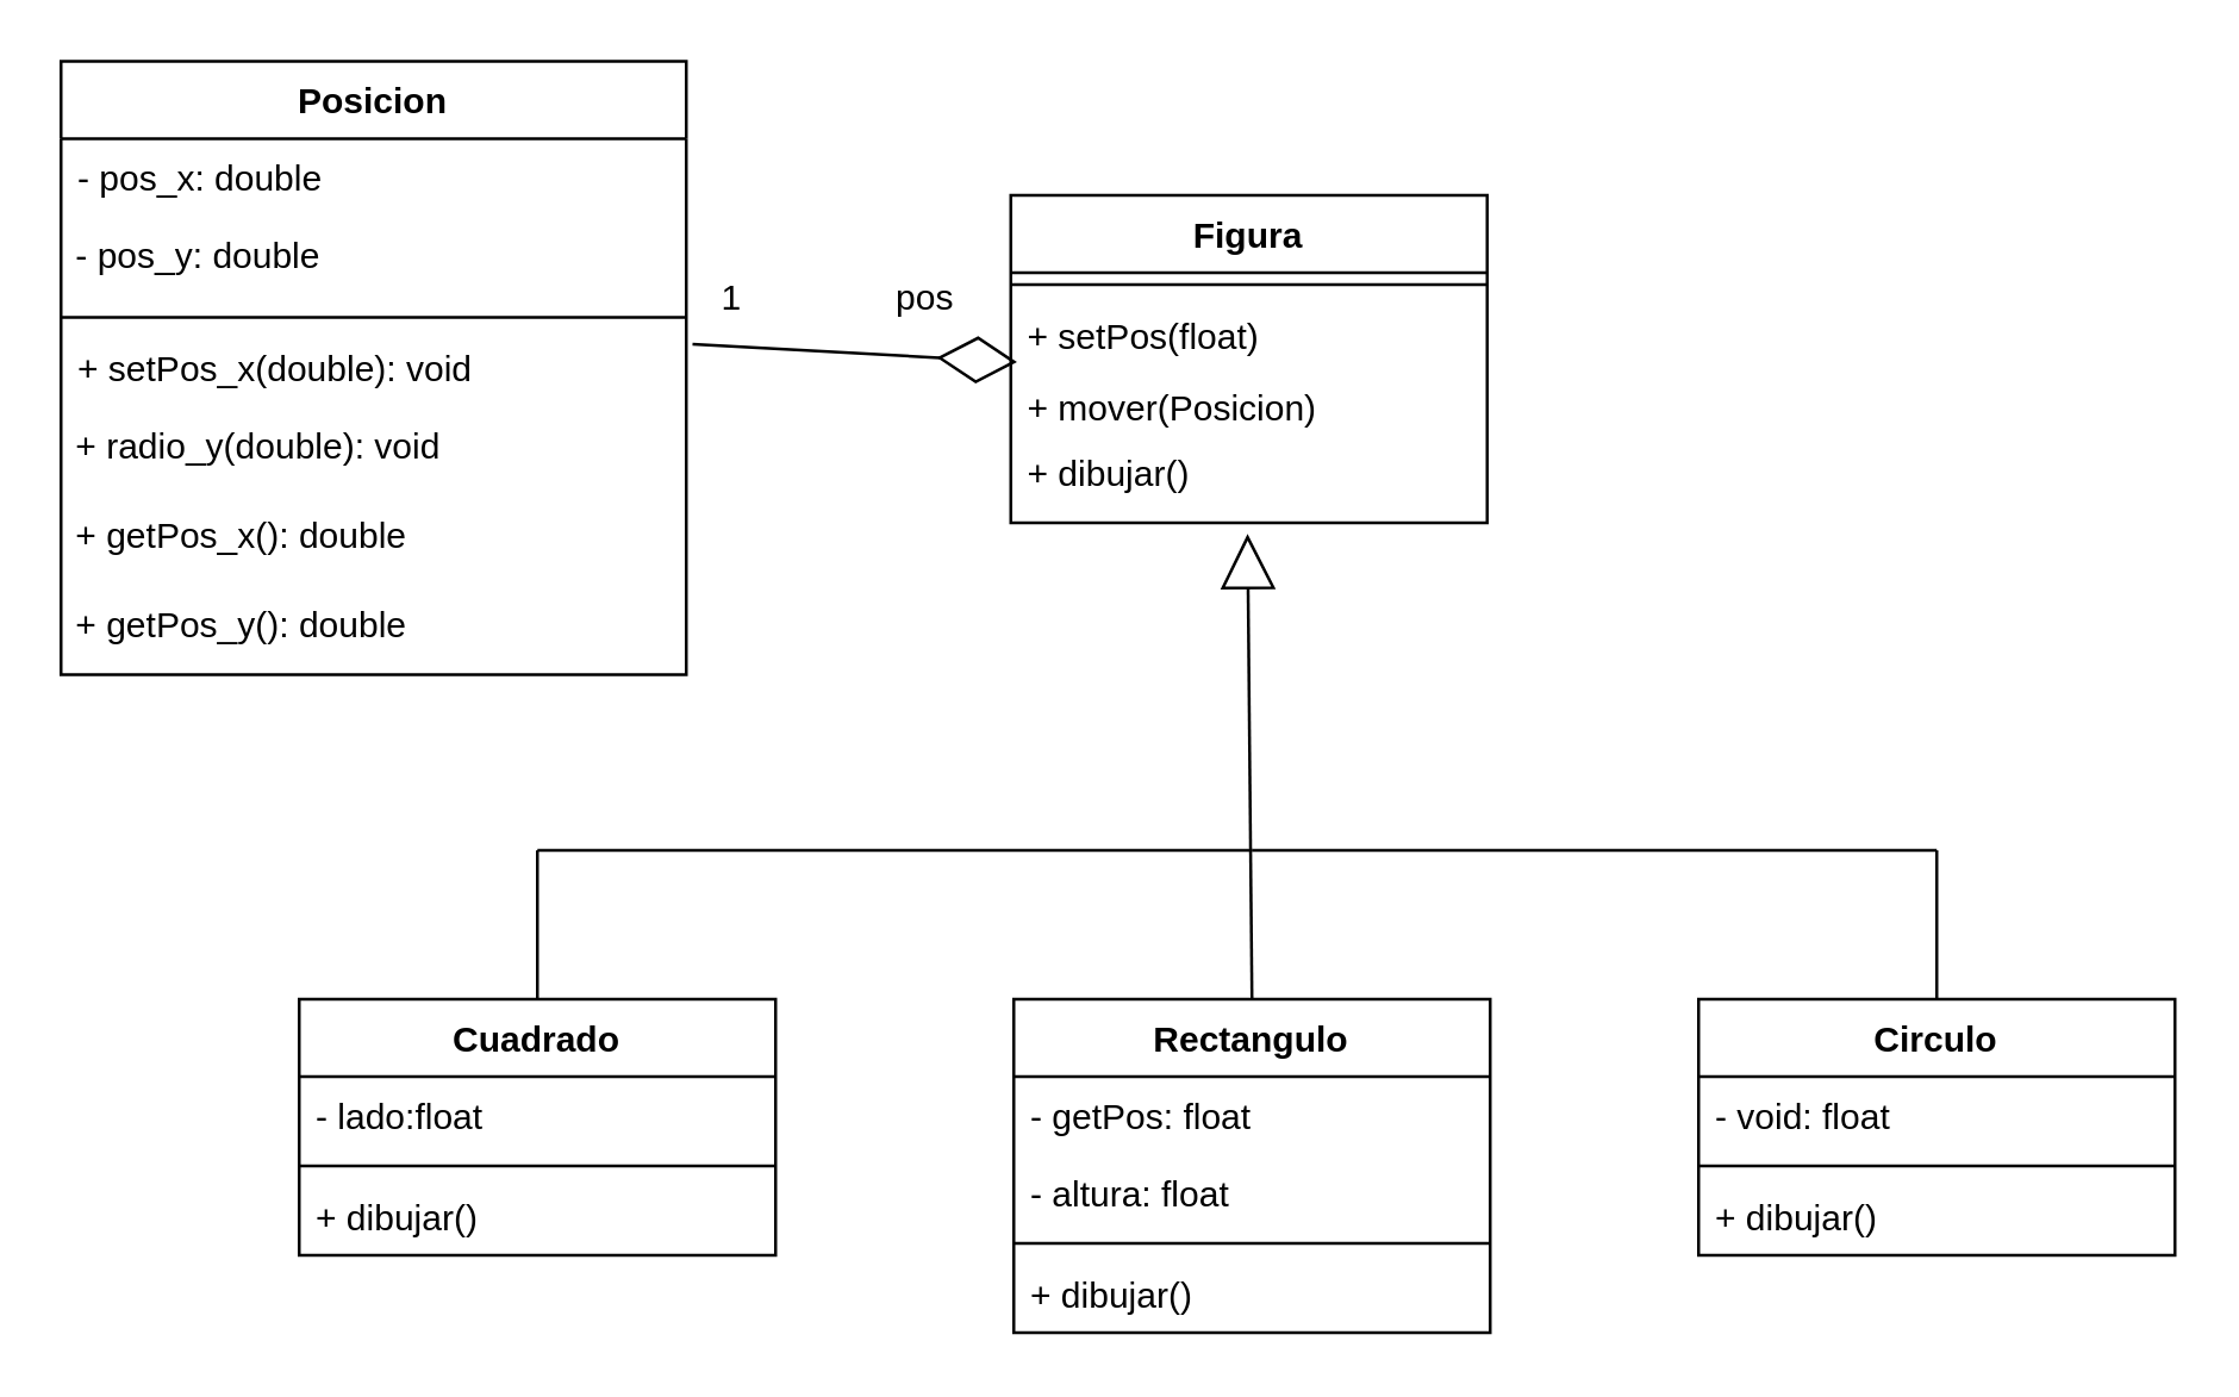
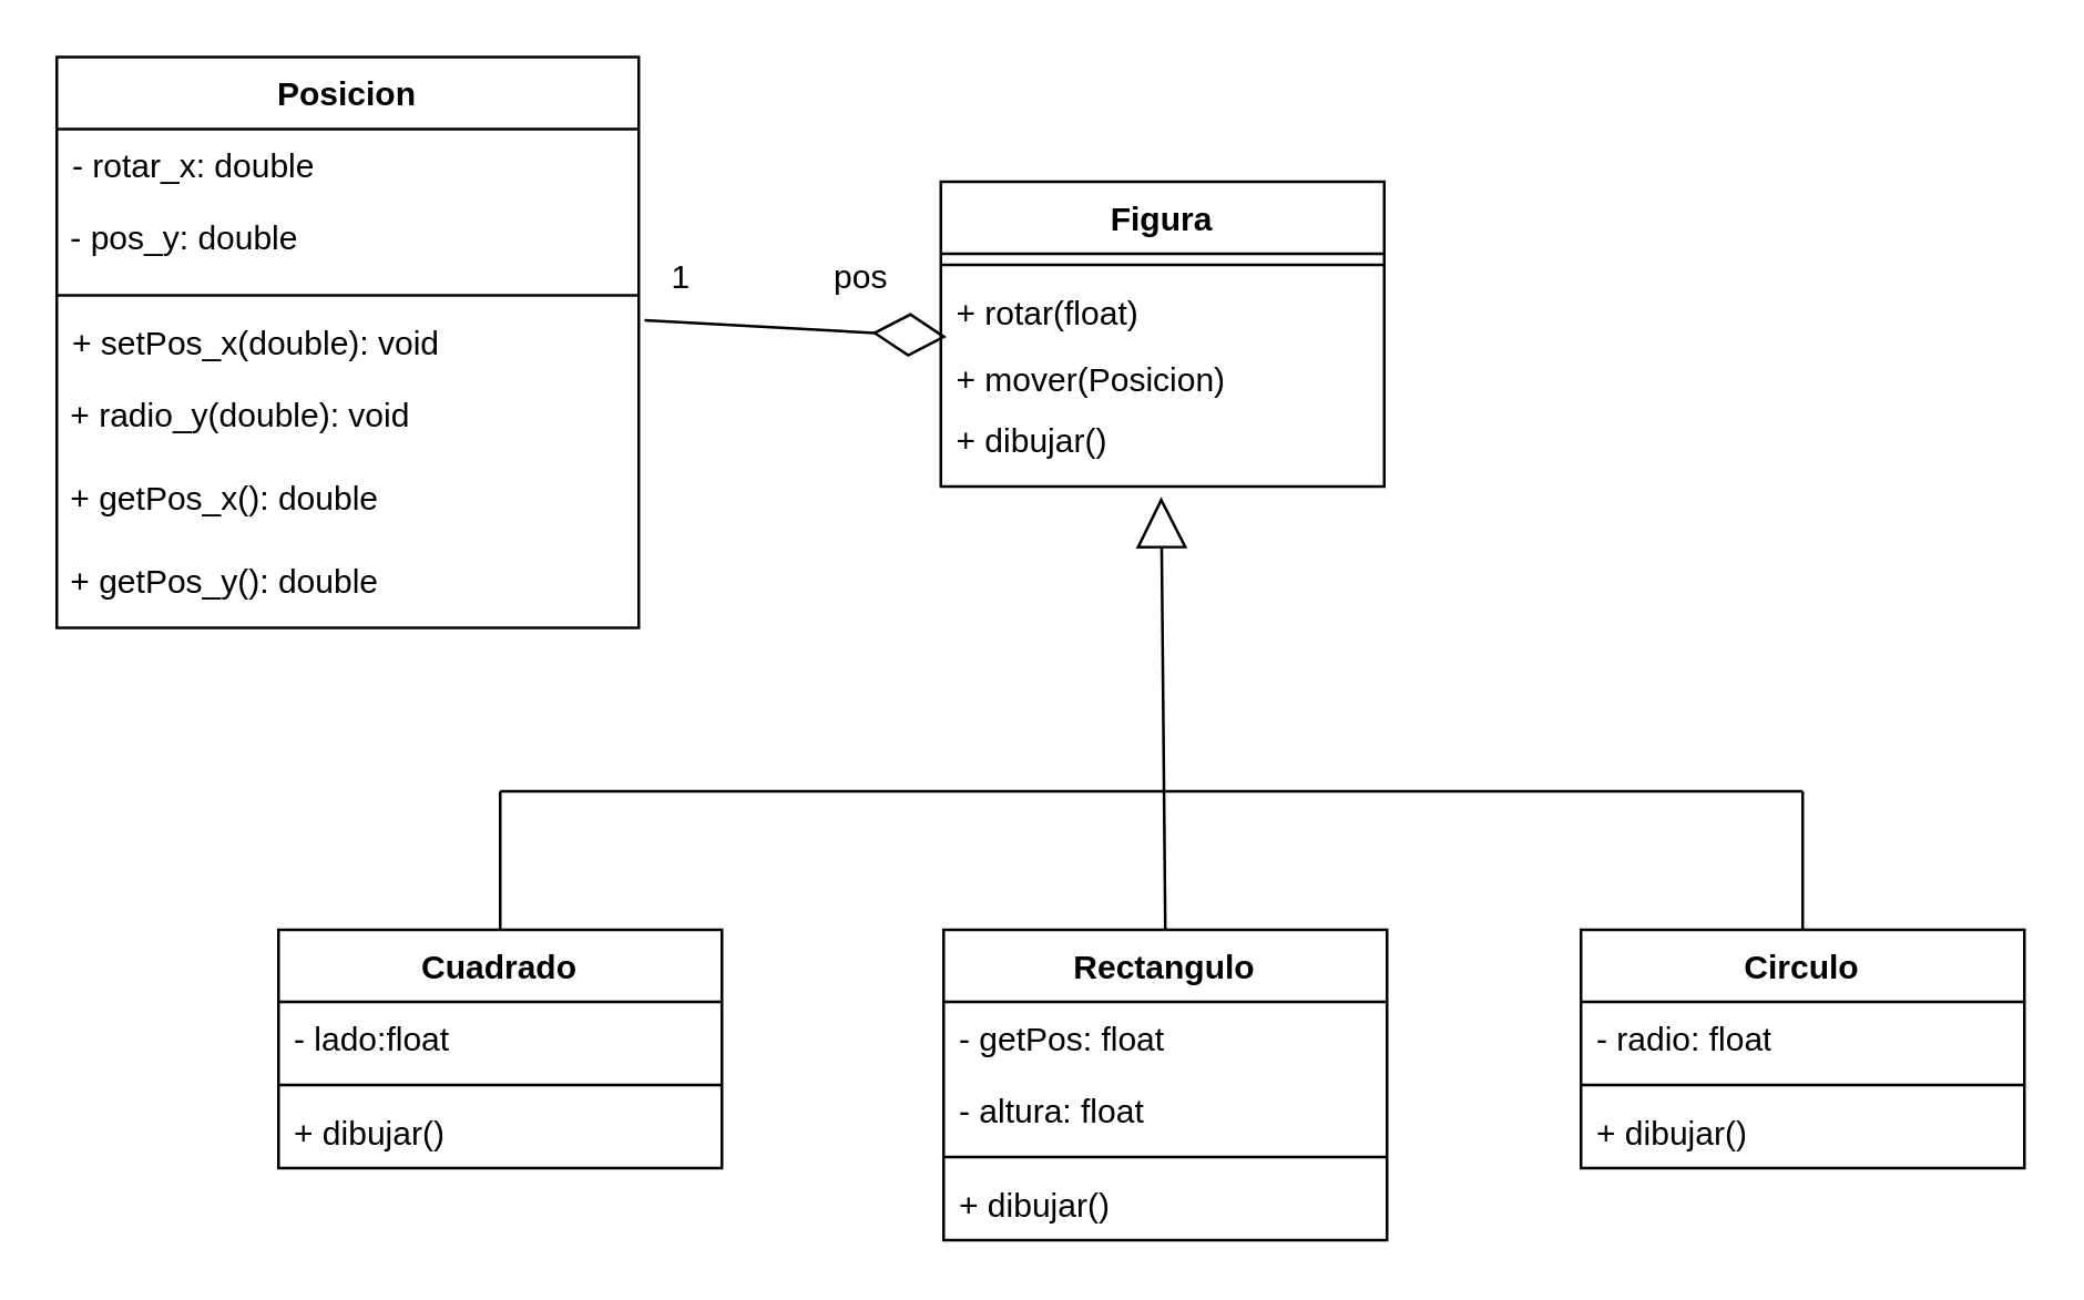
  <mxCell id="0" />
  <mxCell id="1" parent="0" />
  <mxCell id="2" value="Figura" style="swimlane;fontStyle=1;align=center;verticalAlign=top;childLayout=stackLayout;horizontal=1;startSize=26;horizontalStack=0;resizeParent=1;resizeParentMax=0;resizeLast=0;collapsible=1;marginBottom=0;whiteSpace=wrap;html=1;" vertex="1" parent="1"><mxGeometry x="339" y="65" width="160" height="110" as="geometry" /></mxCell>
  <mxCell id="3" value="" style="line;strokeWidth=1;fillColor=none;align=left;verticalAlign=middle;spacingTop=-1;spacingLeft=3;spacingRight=3;rotatable=0;labelPosition=right;points=[];portConstraint=eastwest;strokeColor=inherit;" vertex="1" parent="2"><mxGeometry y="26" width="160" height="8" as="geometry" /></mxCell>
- <mxCell id="4" value="+ setPos(float)" style="text;strokeColor=none;fillColor=none;align=left;verticalAlign=top;spacingLeft=4;spacingRight=4;overflow=hidden;rotatable=0;points=[[0,0.5],[1,0.5]];portConstraint=eastwest;whiteSpace=wrap;html=1;" vertex="1" parent="2"><mxGeometry y="34" width="160" height="24" as="geometry" /></mxCell>
+ <mxCell id="4" value="+ rotar(float)" style="text;strokeColor=none;fillColor=none;align=left;verticalAlign=top;spacingLeft=4;spacingRight=4;overflow=hidden;rotatable=0;points=[[0,0.5],[1,0.5]];portConstraint=eastwest;whiteSpace=wrap;html=1;" vertex="1" parent="2"><mxGeometry y="34" width="160" height="24" as="geometry" /></mxCell>
  <mxCell id="5" value="+ mover(Posicion)" style="text;strokeColor=none;fillColor=none;align=left;verticalAlign=top;spacingLeft=4;spacingRight=4;overflow=hidden;rotatable=0;points=[[0,0.5],[1,0.5]];portConstraint=eastwest;whiteSpace=wrap;html=1;" vertex="1" parent="2"><mxGeometry y="58" width="160" height="22" as="geometry" /></mxCell>
  <mxCell id="6" value="+ dibujar()" style="text;strokeColor=none;fillColor=none;align=left;verticalAlign=top;spacingLeft=4;spacingRight=4;overflow=hidden;rotatable=0;points=[[0,0.5],[1,0.5]];portConstraint=eastwest;whiteSpace=wrap;html=1;" vertex="1" parent="2"><mxGeometry y="80" width="160" height="30" as="geometry" /></mxCell>
  <mxCell id="7" value="Cuadrado" style="swimlane;fontStyle=1;align=center;verticalAlign=top;childLayout=stackLayout;horizontal=1;startSize=26;horizontalStack=0;resizeParent=1;resizeParentMax=0;resizeLast=0;collapsible=1;marginBottom=0;whiteSpace=wrap;html=1;" vertex="1" parent="1"><mxGeometry x="100" y="335" width="160" height="86" as="geometry" /></mxCell>
  <mxCell id="8" value="- lado:float" style="text;strokeColor=none;fillColor=none;align=left;verticalAlign=top;spacingLeft=4;spacingRight=4;overflow=hidden;rotatable=0;points=[[0,0.5],[1,0.5]];portConstraint=eastwest;whiteSpace=wrap;html=1;" vertex="1" parent="7"><mxGeometry y="26" width="160" height="26" as="geometry" /></mxCell>
  <mxCell id="9" value="" style="line;strokeWidth=1;fillColor=none;align=left;verticalAlign=middle;spacingTop=-1;spacingLeft=3;spacingRight=3;rotatable=0;labelPosition=right;points=[];portConstraint=eastwest;strokeColor=inherit;" vertex="1" parent="7"><mxGeometry y="52" width="160" height="8" as="geometry" /></mxCell>
  <mxCell id="10" value="+ dibujar()" style="text;strokeColor=none;fillColor=none;align=left;verticalAlign=top;spacingLeft=4;spacingRight=4;overflow=hidden;rotatable=0;points=[[0,0.5],[1,0.5]];portConstraint=eastwest;whiteSpace=wrap;html=1;" vertex="1" parent="7"><mxGeometry y="60" width="160" height="26" as="geometry" /></mxCell>
  <mxCell id="11" value="Rectangulo" style="swimlane;fontStyle=1;align=center;verticalAlign=top;childLayout=stackLayout;horizontal=1;startSize=26;horizontalStack=0;resizeParent=1;resizeParentMax=0;resizeLast=0;collapsible=1;marginBottom=0;whiteSpace=wrap;html=1;" vertex="1" parent="1"><mxGeometry x="340" y="335" width="160" height="112" as="geometry" /></mxCell>
  <mxCell id="12" value="- getPos: float" style="text;strokeColor=none;fillColor=none;align=left;verticalAlign=top;spacingLeft=4;spacingRight=4;overflow=hidden;rotatable=0;points=[[0,0.5],[1,0.5]];portConstraint=eastwest;whiteSpace=wrap;html=1;" vertex="1" parent="11"><mxGeometry y="26" width="160" height="26" as="geometry" /></mxCell>
  <mxCell id="13" value="- altura: float" style="text;strokeColor=none;fillColor=none;align=left;verticalAlign=top;spacingLeft=4;spacingRight=4;overflow=hidden;rotatable=0;points=[[0,0.5],[1,0.5]];portConstraint=eastwest;whiteSpace=wrap;html=1;" vertex="1" parent="11"><mxGeometry y="52" width="160" height="26" as="geometry" /></mxCell>
  <mxCell id="14" value="" style="line;strokeWidth=1;fillColor=none;align=left;verticalAlign=middle;spacingTop=-1;spacingLeft=3;spacingRight=3;rotatable=0;labelPosition=right;points=[];portConstraint=eastwest;strokeColor=inherit;" vertex="1" parent="11"><mxGeometry y="78" width="160" height="8" as="geometry" /></mxCell>
  <mxCell id="15" value="+ dibujar()" style="text;strokeColor=none;fillColor=none;align=left;verticalAlign=top;spacingLeft=4;spacingRight=4;overflow=hidden;rotatable=0;points=[[0,0.5],[1,0.5]];portConstraint=eastwest;whiteSpace=wrap;html=1;" vertex="1" parent="11"><mxGeometry y="86" width="160" height="26" as="geometry" /></mxCell>
  <mxCell id="16" value="Circulo" style="swimlane;fontStyle=1;align=center;verticalAlign=top;childLayout=stackLayout;horizontal=1;startSize=26;horizontalStack=0;resizeParent=1;resizeParentMax=0;resizeLast=0;collapsible=1;marginBottom=0;whiteSpace=wrap;html=1;" vertex="1" parent="1"><mxGeometry x="570" y="335" width="160" height="86" as="geometry" /></mxCell>
- <mxCell id="17" value="- void: float" style="text;strokeColor=none;fillColor=none;align=left;verticalAlign=top;spacingLeft=4;spacingRight=4;overflow=hidden;rotatable=0;points=[[0,0.5],[1,0.5]];portConstraint=eastwest;whiteSpace=wrap;html=1;" vertex="1" parent="16"><mxGeometry y="26" width="160" height="26" as="geometry" /></mxCell>
+ <mxCell id="17" value="- radio: float" style="text;strokeColor=none;fillColor=none;align=left;verticalAlign=top;spacingLeft=4;spacingRight=4;overflow=hidden;rotatable=0;points=[[0,0.5],[1,0.5]];portConstraint=eastwest;whiteSpace=wrap;html=1;" vertex="1" parent="16"><mxGeometry y="26" width="160" height="26" as="geometry" /></mxCell>
  <mxCell id="18" value="" style="line;strokeWidth=1;fillColor=none;align=left;verticalAlign=middle;spacingTop=-1;spacingLeft=3;spacingRight=3;rotatable=0;labelPosition=right;points=[];portConstraint=eastwest;strokeColor=inherit;" vertex="1" parent="16"><mxGeometry y="52" width="160" height="8" as="geometry" /></mxCell>
  <mxCell id="19" value="+ dibujar()" style="text;strokeColor=none;fillColor=none;align=left;verticalAlign=top;spacingLeft=4;spacingRight=4;overflow=hidden;rotatable=0;points=[[0,0.5],[1,0.5]];portConstraint=eastwest;whiteSpace=wrap;html=1;" vertex="1" parent="16"><mxGeometry y="60" width="160" height="26" as="geometry" /></mxCell>
  <mxCell id="20" value="Posicion" style="swimlane;fontStyle=1;align=center;verticalAlign=top;childLayout=stackLayout;horizontal=1;startSize=26;horizontalStack=0;resizeParent=1;resizeParentMax=0;resizeLast=0;collapsible=1;marginBottom=0;whiteSpace=wrap;html=1;" vertex="1" parent="1"><mxGeometry x="20" y="20" width="210" height="206" as="geometry"><mxRectangle x="225" y="650" width="110" height="30" as="alternateBounds" /></mxGeometry></mxCell>
- <mxCell id="21" value="- pos_x: double" style="text;strokeColor=none;fillColor=none;align=left;verticalAlign=top;spacingLeft=4;spacingRight=4;overflow=hidden;rotatable=0;points=[[0,0.5],[1,0.5]];portConstraint=eastwest;whiteSpace=wrap;html=1;" vertex="1" parent="20"><mxGeometry y="26" width="210" height="26" as="geometry" /></mxCell>
+ <mxCell id="21" value="- rotar_x: double" style="text;strokeColor=none;fillColor=none;align=left;verticalAlign=top;spacingLeft=4;spacingRight=4;overflow=hidden;rotatable=0;points=[[0,0.5],[1,0.5]];portConstraint=eastwest;whiteSpace=wrap;html=1;" vertex="1" parent="20"><mxGeometry y="26" width="210" height="26" as="geometry" /></mxCell>
  <mxCell id="22" value="&amp;nbsp;- pos_y: double" style="text;whiteSpace=wrap;html=1;" vertex="1" parent="20"><mxGeometry y="52" width="210" height="30" as="geometry" /></mxCell>
  <mxCell id="23" value="" style="line;strokeWidth=1;fillColor=none;align=left;verticalAlign=middle;spacingTop=-1;spacingLeft=3;spacingRight=3;rotatable=0;labelPosition=right;points=[];portConstraint=eastwest;strokeColor=inherit;" vertex="1" parent="20"><mxGeometry y="82" width="210" height="8" as="geometry" /></mxCell>
  <mxCell id="24" value="+ setPos_x(double): void" style="text;strokeColor=none;fillColor=none;align=left;verticalAlign=top;spacingLeft=4;spacingRight=4;overflow=hidden;rotatable=0;points=[[0,0.5],[1,0.5]];portConstraint=eastwest;whiteSpace=wrap;html=1;" vertex="1" parent="20"><mxGeometry y="90" width="210" height="26" as="geometry" /></mxCell>
  <mxCell id="25" value="&amp;nbsp;+ radio_y(double): void" style="text;whiteSpace=wrap;html=1;" vertex="1" parent="20"><mxGeometry y="116" width="210" height="30" as="geometry" /></mxCell>
  <mxCell id="26" value="&amp;nbsp;+ getPos_x(): double" style="text;whiteSpace=wrap;html=1;" vertex="1" parent="20"><mxGeometry y="146" width="210" height="30" as="geometry" /></mxCell>
  <mxCell id="27" value="&amp;nbsp;+ getPos_y(): double" style="text;whiteSpace=wrap;html=1;" vertex="1" parent="20"><mxGeometry y="176" width="210" height="30" as="geometry" /></mxCell>
  <mxCell id="28" value="1" style="text;html=1;align=center;verticalAlign=middle;resizable=0;points=[];autosize=1;strokeColor=none;fillColor=none;rotation=0;" vertex="1" parent="1"><mxGeometry x="230" y="85" width="30" height="30" as="geometry" /></mxCell>
  <mxCell id="29" value="pos" style="text;html=1;align=center;verticalAlign=middle;resizable=0;points=[];autosize=1;strokeColor=none;fillColor=none;rotation=0;" vertex="1" parent="1"><mxGeometry x="290" y="85" width="40" height="30" as="geometry" /></mxCell>
  <mxCell id="30" value="" style="endArrow=diamondThin;endFill=0;endSize=24;html=1;rounded=0;entryX=0.013;entryY=1.154;entryDx=0;entryDy=0;entryPerimeter=0;exitX=1.01;exitY=0.192;exitDx=0;exitDy=0;exitPerimeter=0;" edge="1" parent="1" source="24"><mxGeometry width="160" relative="1" as="geometry"><mxPoint x="267.492" y="175" as="sourcePoint" /><mxPoint x="341.08" y="121.004" as="targetPoint" /></mxGeometry></mxCell>
  <mxCell id="31" value="" style="endArrow=block;endSize=16;endFill=0;html=1;rounded=0;entryX=0.497;entryY=1.124;entryDx=0;entryDy=0;entryPerimeter=0;exitX=0.5;exitY=0;exitDx=0;exitDy=0;" edge="1" parent="1" source="11" target="6"><mxGeometry x="-0.125" y="-10" width="160" relative="1" as="geometry"><mxPoint x="360" y="295" as="sourcePoint" /><mxPoint x="520" y="295" as="targetPoint" /><mxPoint as="offset" /></mxGeometry></mxCell>
  <mxCell id="32" value="" style="endArrow=none;html=1;rounded=0;" edge="1" parent="1"><mxGeometry width="50" height="50" relative="1" as="geometry"><mxPoint x="180" y="335" as="sourcePoint" /><mxPoint x="180" y="285" as="targetPoint" /></mxGeometry></mxCell>
  <mxCell id="33" value="" style="endArrow=none;html=1;rounded=0;" edge="1" parent="1"><mxGeometry width="50" height="50" relative="1" as="geometry"><mxPoint x="180" y="285" as="sourcePoint" /><mxPoint x="420" y="285" as="targetPoint" /></mxGeometry></mxCell>
  <mxCell id="34" value="" style="endArrow=none;html=1;rounded=0;" edge="1" parent="1"><mxGeometry width="50" height="50" relative="1" as="geometry"><mxPoint x="650" y="335" as="sourcePoint" /><mxPoint x="650" y="285" as="targetPoint" /></mxGeometry></mxCell>
  <mxCell id="35" value="" style="endArrow=none;html=1;rounded=0;" edge="1" parent="1"><mxGeometry width="50" height="50" relative="1" as="geometry"><mxPoint x="420" y="285" as="sourcePoint" /><mxPoint x="650" y="285" as="targetPoint" /></mxGeometry></mxCell>
